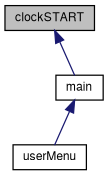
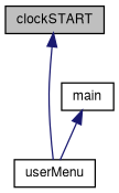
  digraph {
    rankdir=TB
    node [color=black fillcolor=white fontname=FreeSans fontsize=10 shape=record style=filled]
    edge [color=midnightblue dir=back fontname=FreeSans fontsize=10 labelfontname=FreeSans labelfontsize=10 style=solid]
    n1 [fillcolor=grey75 fontcolor=black height=0.2 label=clockSTART width=0.4]
    n2 [height=0.2 label=userMenu width=0.4]
    n3 [height=0.2 label=main width=0.4]
-   n1 -> n3
+   n1 -> n2
    n3 -> n2
  }
